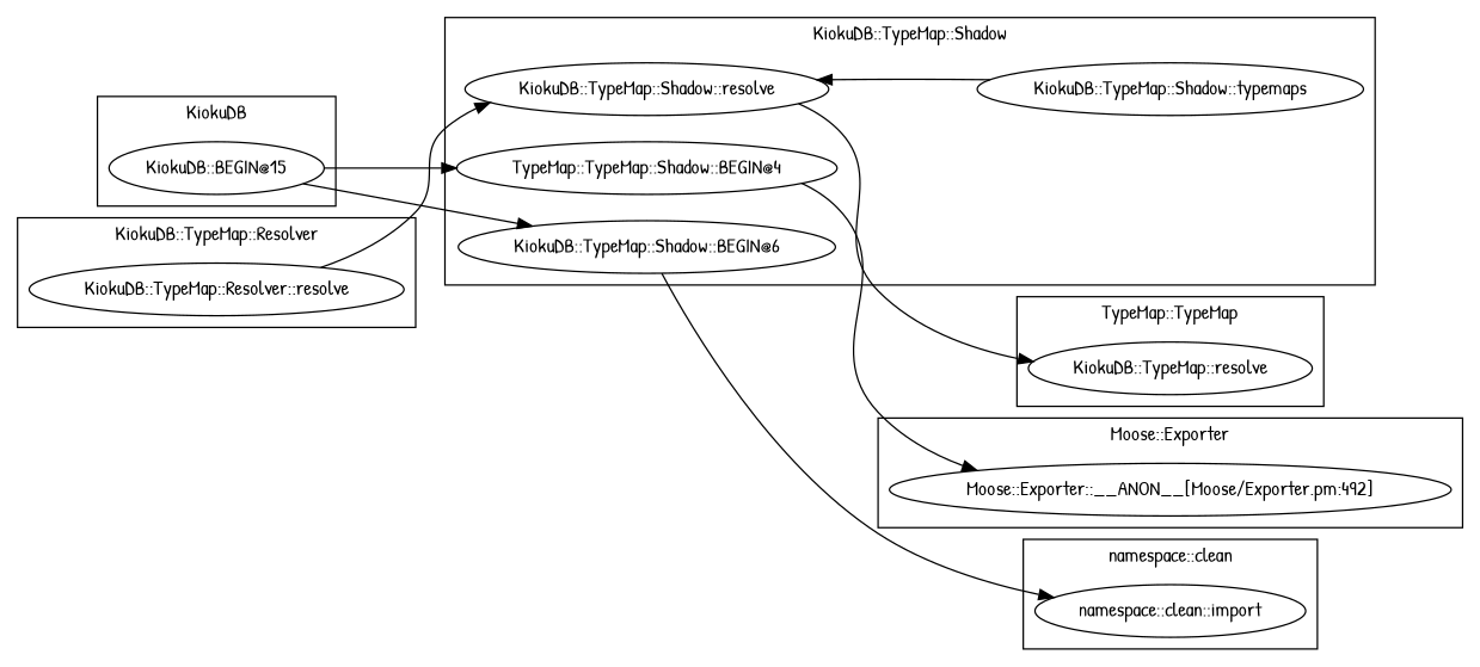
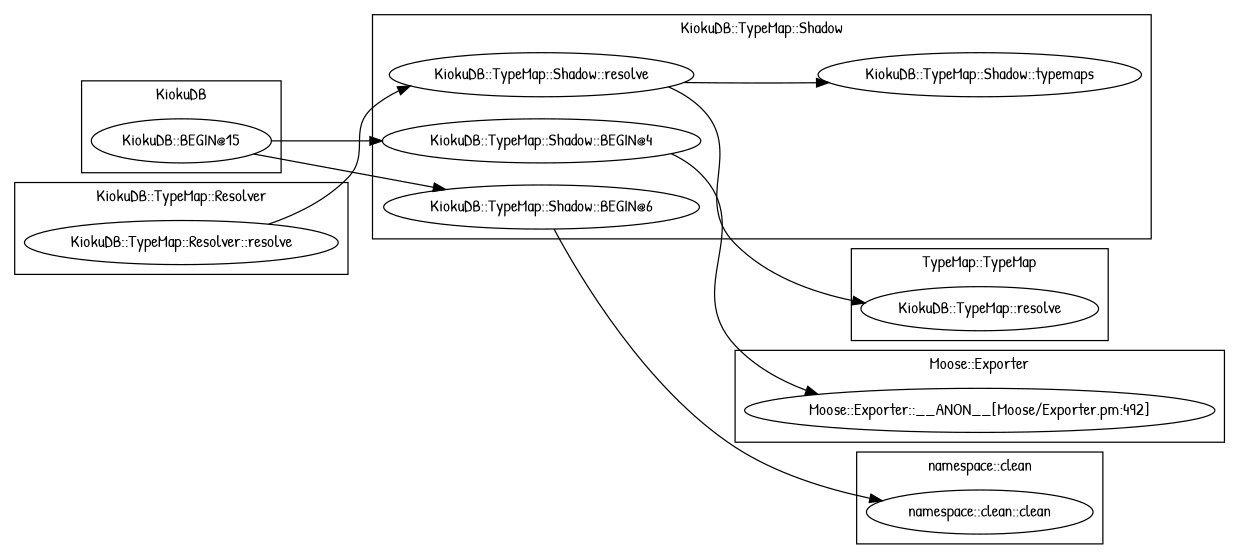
  digraph {
    fontname="Patrick Hand"
    rankdir=LR
    node [fontname="Patrick Hand"]
    edge [fontname="Patrick Hand"]
    "KiokuDB::TypeMap::Shadow::resolve"
-   "KiokuDB::TypeMap::Shadow::BEGIN@4" [label="TypeMap::TypeMap::Shadow::BEGIN@4"]
+   "KiokuDB::TypeMap::Shadow::BEGIN@4"
    "KiokuDB::TypeMap::Shadow::BEGIN@6"
    "KiokuDB::TypeMap::Shadow::typemaps"
-   "namespace::clean::import"
+   "namespace::clean::import" [label="namespace::clean::clean"]
    "KiokuDB::TypeMap::resolve"
    "KiokuDB::BEGIN@15"
    "Moose::Exporter::__ANON__[Moose/Exporter.pm:492]"
    "KiokuDB::TypeMap::Resolver::resolve"
    subgraph cluster_1 {
      label="KiokuDB::TypeMap::Shadow"
      "KiokuDB::TypeMap::Shadow::resolve"
      "KiokuDB::TypeMap::Shadow::BEGIN@4"
      "KiokuDB::TypeMap::Shadow::BEGIN@6"
      "KiokuDB::TypeMap::Shadow::typemaps"
    }
    subgraph cluster_2 {
      label="namespace::clean"
      "namespace::clean::import"
    }
    subgraph cluster_3 {
      label="TypeMap::TypeMap"
      "KiokuDB::TypeMap::resolve"
    }
    subgraph cluster_4 {
      label=KiokuDB
      "KiokuDB::BEGIN@15"
    }
    subgraph cluster_5 {
      label="Moose::Exporter"
      "Moose::Exporter::__ANON__[Moose/Exporter.pm:492]"
    }
    subgraph cluster_6 {
      label="KiokuDB::TypeMap::Resolver"
      "KiokuDB::TypeMap::Resolver::resolve"
    }
-   "KiokuDB::TypeMap::Shadow::typemaps" -> "KiokuDB::TypeMap::Shadow::resolve"
+   "KiokuDB::TypeMap::Shadow::resolve" -> "KiokuDB::TypeMap::Shadow::typemaps"
    "KiokuDB::TypeMap::Shadow::resolve" -> "KiokuDB::TypeMap::resolve"
    "KiokuDB::TypeMap::Shadow::BEGIN@4" -> "Moose::Exporter::__ANON__[Moose/Exporter.pm:492]"
    "KiokuDB::TypeMap::Shadow::BEGIN@6" -> "namespace::clean::import"
    "KiokuDB::BEGIN@15" -> "KiokuDB::TypeMap::Shadow::BEGIN@4"
    "KiokuDB::BEGIN@15" -> "KiokuDB::TypeMap::Shadow::BEGIN@6"
    "KiokuDB::TypeMap::Resolver::resolve" -> "KiokuDB::TypeMap::Shadow::resolve"
  }
